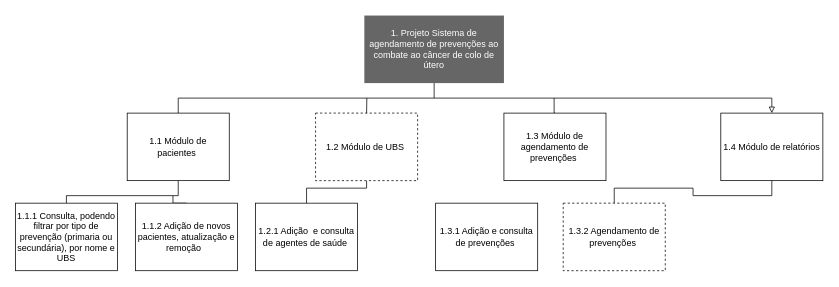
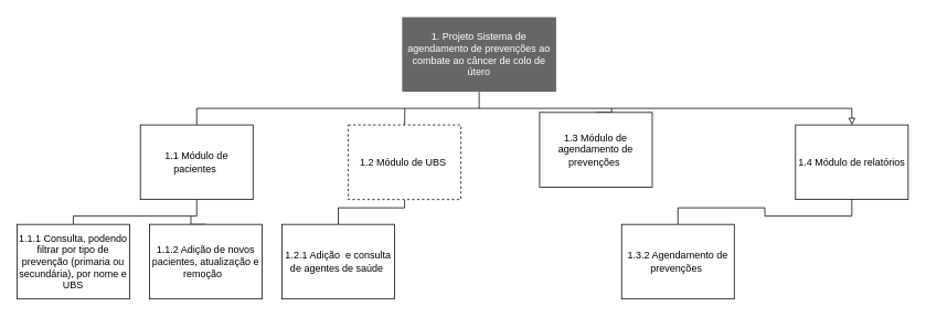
  <mxCell id="0" />
  <mxCell id="1" parent="0" />
  <mxCell id="2" style="edgeStyle=orthogonalEdgeStyle;rounded=0;orthogonalLoop=1;jettySize=auto;html=1;exitX=0.5;exitY=1;exitDx=0;exitDy=0;endArrow=none;endFill=0;" edge="1" parent="1" source="3"><mxGeometry relative="1" as="geometry"><mxPoint x="578" y="130" as="targetPoint" /></mxGeometry></mxCell>
  <mxCell id="3" value="1. Projeto Sistema de agendamento de prevenções ao combate ao câncer de colo de útero" style="rounded=0;whiteSpace=wrap;html=1;fillColor=#666666;strokeColor=none;fontColor=#FFFFFF;" vertex="1" parent="1"><mxGeometry x="485" y="20" width="186" height="90" as="geometry" /></mxCell>
  <mxCell id="4" style="edgeStyle=orthogonalEdgeStyle;rounded=0;orthogonalLoop=1;jettySize=auto;html=1;exitX=0.5;exitY=1;exitDx=0;exitDy=0;entryX=0.5;entryY=0;entryDx=0;entryDy=0;endArrow=none;endFill=0;" edge="1" parent="1" source="5" target="14"><mxGeometry relative="1" as="geometry"><Array as="points"><mxPoint x="237" y="260" /><mxPoint x="88" y="260" /></Array></mxGeometry></mxCell>
  <mxCell id="5" value="1.1 Módulo de pacientes&amp;nbsp;" style="rounded=0;whiteSpace=wrap;html=1;" vertex="1" parent="1"><mxGeometry x="169" y="150" width="136" height="90" as="geometry" /></mxCell>
  <mxCell id="6" style="edgeStyle=orthogonalEdgeStyle;rounded=0;orthogonalLoop=1;jettySize=auto;html=1;exitX=0.5;exitY=0;exitDx=0;exitDy=0;entryX=0.5;entryY=1;entryDx=0;entryDy=0;endArrow=none;endFill=0;" edge="1" parent="1" source="7" target="9"><mxGeometry relative="1" as="geometry" /></mxCell>
  <mxCell id="7" value="1.2.1 Adição&amp;nbsp; e consulta de agentes de saúde&amp;nbsp;" style="rounded=0;whiteSpace=wrap;html=1;" vertex="1" parent="1"><mxGeometry x="340" y="270" width="136" height="90" as="geometry" /></mxCell>
  <mxCell id="8" style="edgeStyle=orthogonalEdgeStyle;rounded=0;orthogonalLoop=1;jettySize=auto;html=1;exitX=0.5;exitY=0;exitDx=0;exitDy=0;endArrow=none;endFill=0;" edge="1" parent="1" source="9"><mxGeometry relative="1" as="geometry"><mxPoint x="488.333" y="130" as="targetPoint" /></mxGeometry></mxCell>
  <mxCell id="9" value="1.2 Módulo de UBS&amp;nbsp;" style="rounded=0;whiteSpace=wrap;html=1;dashed=1;" vertex="1" parent="1"><mxGeometry x="420" y="150" width="136" height="90" as="geometry" /></mxCell>
  <mxCell id="10" style="edgeStyle=orthogonalEdgeStyle;rounded=0;orthogonalLoop=1;jettySize=auto;html=1;exitX=0.5;exitY=0;exitDx=0;exitDy=0;endArrow=none;endFill=0;" edge="1" parent="1" source="11"><mxGeometry relative="1" as="geometry"><mxPoint x="737.857" y="130" as="targetPoint" /></mxGeometry></mxCell>
- <mxCell id="11" value="1.3 Módulo de agendamento de prevenções&amp;nbsp;" style="rounded=0;whiteSpace=wrap;html=1;" vertex="1" parent="1"><mxGeometry x="671" y="150" width="136" height="90" as="geometry" /></mxCell>
+ <mxCell id="11" value="1.3 Módulo de agendamento de prevenções&amp;nbsp;" style="rounded=0;whiteSpace=wrap;html=1;" vertex="1" parent="1"><mxGeometry x="651" y="135" width="136" height="90" as="geometry" /></mxCell>
  <mxCell id="12" value="1.4 Módulo de relatórios" style="rounded=0;whiteSpace=wrap;html=1;" vertex="1" parent="1"><mxGeometry x="960" y="150" width="136" height="90" as="geometry" /></mxCell>
  <mxCell id="13" style="edgeStyle=orthogonalEdgeStyle;rounded=0;orthogonalLoop=1;jettySize=auto;html=1;endArrow=block;endFill=0;exitX=0.5;exitY=0;exitDx=0;exitDy=0;entryX=0.5;entryY=0;entryDx=0;entryDy=0;" edge="1" parent="1" source="5" target="12"><mxGeometry relative="1" as="geometry"><mxPoint x="244" y="130" as="sourcePoint" /><mxPoint x="894" y="130" as="targetPoint" /><Array as="points"><mxPoint x="237" y="130" /><mxPoint x="1028" y="130" /></Array></mxGeometry></mxCell>
  <mxCell id="14" value="1.1.1 Consulta, podendo filtrar por tipo de prevenção (primaria ou secundária), por nome e UBS" style="rounded=0;whiteSpace=wrap;html=1;" vertex="1" parent="1"><mxGeometry x="20" y="270" width="136" height="90" as="geometry" /></mxCell>
  <mxCell id="15" style="edgeStyle=orthogonalEdgeStyle;rounded=0;orthogonalLoop=1;jettySize=auto;html=1;exitX=0.5;exitY=0;exitDx=0;exitDy=0;endArrow=none;endFill=0;" edge="1" parent="1" source="16"><mxGeometry relative="1" as="geometry"><mxPoint x="230" y="260" as="targetPoint" /></mxGeometry></mxCell>
  <mxCell id="16" value="1.1.2 Adição de novos pacientes, atualização e remoção&amp;nbsp;&amp;nbsp;" style="rounded=0;whiteSpace=wrap;html=1;" vertex="1" parent="1"><mxGeometry x="180" y="270" width="136" height="90" as="geometry" /></mxCell>
- <mxCell id="17" value="1.3.1 Adição e consulta de prevenções&amp;nbsp;" style="rounded=0;whiteSpace=wrap;html=1;" vertex="1" parent="1"><mxGeometry x="580" y="270" width="136" height="90" as="geometry" /></mxCell>
  <mxCell id="18" style="edgeStyle=orthogonalEdgeStyle;rounded=0;orthogonalLoop=1;jettySize=auto;html=1;exitX=0.5;exitY=0;exitDx=0;exitDy=0;endArrow=none;endFill=0;" edge="1" parent="1" source="19" target="12"><mxGeometry relative="1" as="geometry" /></mxCell>
- <mxCell id="19" value="1.3.2 Agendamento de prevenções&amp;nbsp;" style="rounded=0;whiteSpace=wrap;html=1;dashed=1;" vertex="1" parent="1"><mxGeometry x="750" y="270" width="136" height="90" as="geometry" /></mxCell>
+ <mxCell id="19" value="1.3.2 Agendamento de prevenções&amp;nbsp;" style="rounded=0;whiteSpace=wrap;html=1;" vertex="1" parent="1"><mxGeometry x="750" y="270" width="136" height="90" as="geometry" /></mxCell>
